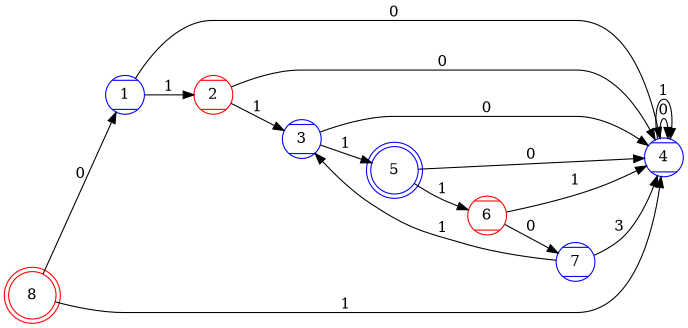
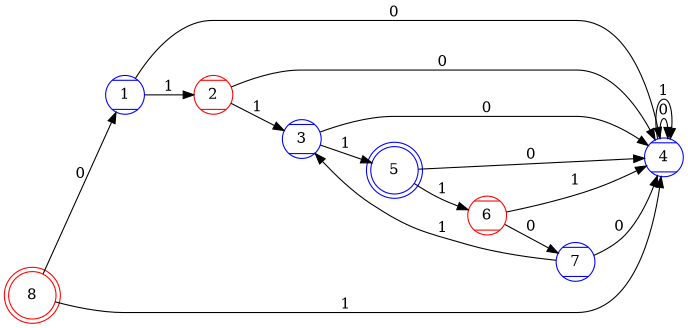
  digraph {
    rankdir=LR
    node [color=blue shape=Mcircle style=striped]
    n1 [color=red label=8 shape=doublecircle]
    1
    4
    2 [color=red]
    3
    5 [shape=doublecircle]
    6 [color=red]
    7
    n1 -> 1 [label=0]
    n1 -> 4 [label=1]
    1 -> 4 [label=0]
    1 -> 2 [label=1]
    4 -> 4 [label=0]
    4 -> 4 [label=1]
    2 -> 4 [label=0]
    2 -> 3 [label=1]
    3 -> 4 [label=0]
    3 -> 5 [label=1]
    5 -> 4 [label=0]
    5 -> 6 [label=1]
    6 -> 4 [label=1]
    6 -> 7 [label=0]
-   7 -> 4 [label=3]
+   7 -> 4 [label=0]
    7 -> 3 [label=1]
  }
